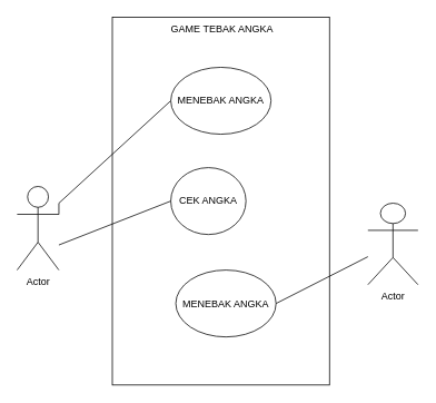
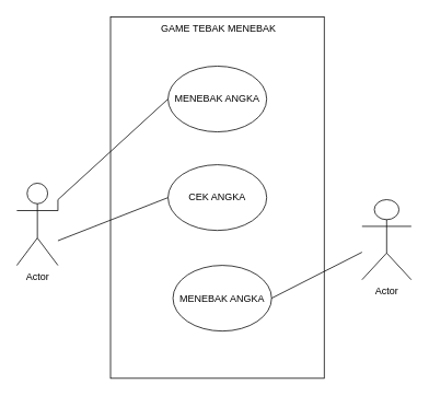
  <mxCell id="0" />
  <mxCell id="1" parent="0" />
  <mxCell id="2" value="Actor" style="shape=umlActor;verticalLabelPosition=bottom;verticalAlign=top;html=1;outlineConnect=0;" vertex="1" parent="1"><mxGeometry x="20" y="222.5" width="50" height="100" as="geometry" /></mxCell>
  <mxCell id="3" value="Actor" style="shape=umlActor;verticalLabelPosition=bottom;verticalAlign=top;html=1;outlineConnect=0;" vertex="1" parent="1"><mxGeometry x="440" y="242.5" width="60" height="97.5" as="geometry" /></mxCell>
- <mxCell id="4" value="&amp;nbsp;GAME TEBAK ANGKA" style="rounded=0;whiteSpace=wrap;html=1;horizontal=1;verticalAlign=top;" vertex="1" parent="1"><mxGeometry x="134" y="20" width="260" height="440" as="geometry" /></mxCell>
+ <mxCell id="4" value="&amp;nbsp;GAME TEBAK MENEBAK" style="rounded=0;whiteSpace=wrap;html=1;horizontal=1;verticalAlign=top;" vertex="1" parent="1"><mxGeometry x="134" y="20" width="260" height="440" as="geometry" /></mxCell>
  <mxCell id="5" value="MENEBAK ANGKA" style="ellipse;whiteSpace=wrap;html=1;" vertex="1" parent="1"><mxGeometry x="204" y="80" width="120" height="80" as="geometry" /></mxCell>
- <mxCell id="6" value="CEK ANGKA" style="ellipse;whiteSpace=wrap;html=1;" vertex="1" parent="1"><mxGeometry x="204" y="200" width="90" height="80" as="geometry" /></mxCell>
+ <mxCell id="6" value="CEK ANGKA" style="ellipse;whiteSpace=wrap;html=1;" vertex="1" parent="1"><mxGeometry x="204" y="200" width="120" height="80" as="geometry" /></mxCell>
  <mxCell id="7" value="MENEBAK ANGKA" style="ellipse;whiteSpace=wrap;html=1;" vertex="1" parent="1"><mxGeometry x="210" y="322.5" width="120" height="80" as="geometry" /></mxCell>
  <mxCell id="8" value="" style="endArrow=none;html=1;rounded=0;entryX=0;entryY=0.5;entryDx=0;entryDy=0;" edge="1" parent="1" target="5"><mxGeometry width="50" height="50" relative="1" as="geometry"><mxPoint x="70" y="256" as="sourcePoint" /><mxPoint x="140" y="183" as="targetPoint" /><Array as="points"><mxPoint x="70" y="242.5" /></Array></mxGeometry></mxCell>
  <mxCell id="9" value="" style="endArrow=none;html=1;rounded=0;entryX=0;entryY=0.5;entryDx=0;entryDy=0;" edge="1" parent="1" target="6"><mxGeometry width="50" height="50" relative="1" as="geometry"><mxPoint x="70" y="292.5" as="sourcePoint" /><mxPoint x="130" y="242.5" as="targetPoint" /></mxGeometry></mxCell>
  <mxCell id="10" value="" style="endArrow=none;html=1;rounded=0;exitX=1;exitY=0.5;exitDx=0;exitDy=0;" edge="1" parent="1" source="7" target="3"><mxGeometry width="50" height="50" relative="1" as="geometry"><mxPoint x="290" y="230" as="sourcePoint" /><mxPoint x="440" y="300" as="targetPoint" /></mxGeometry></mxCell>
